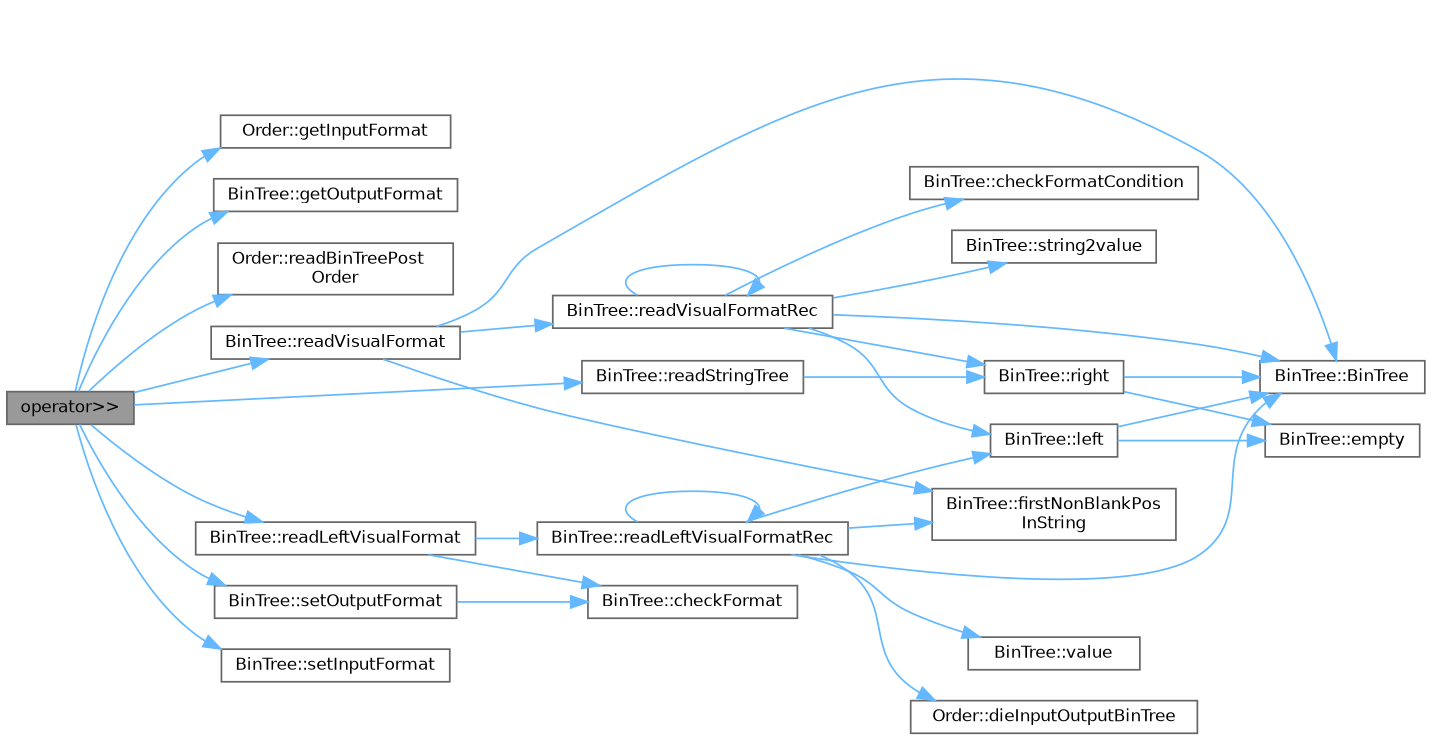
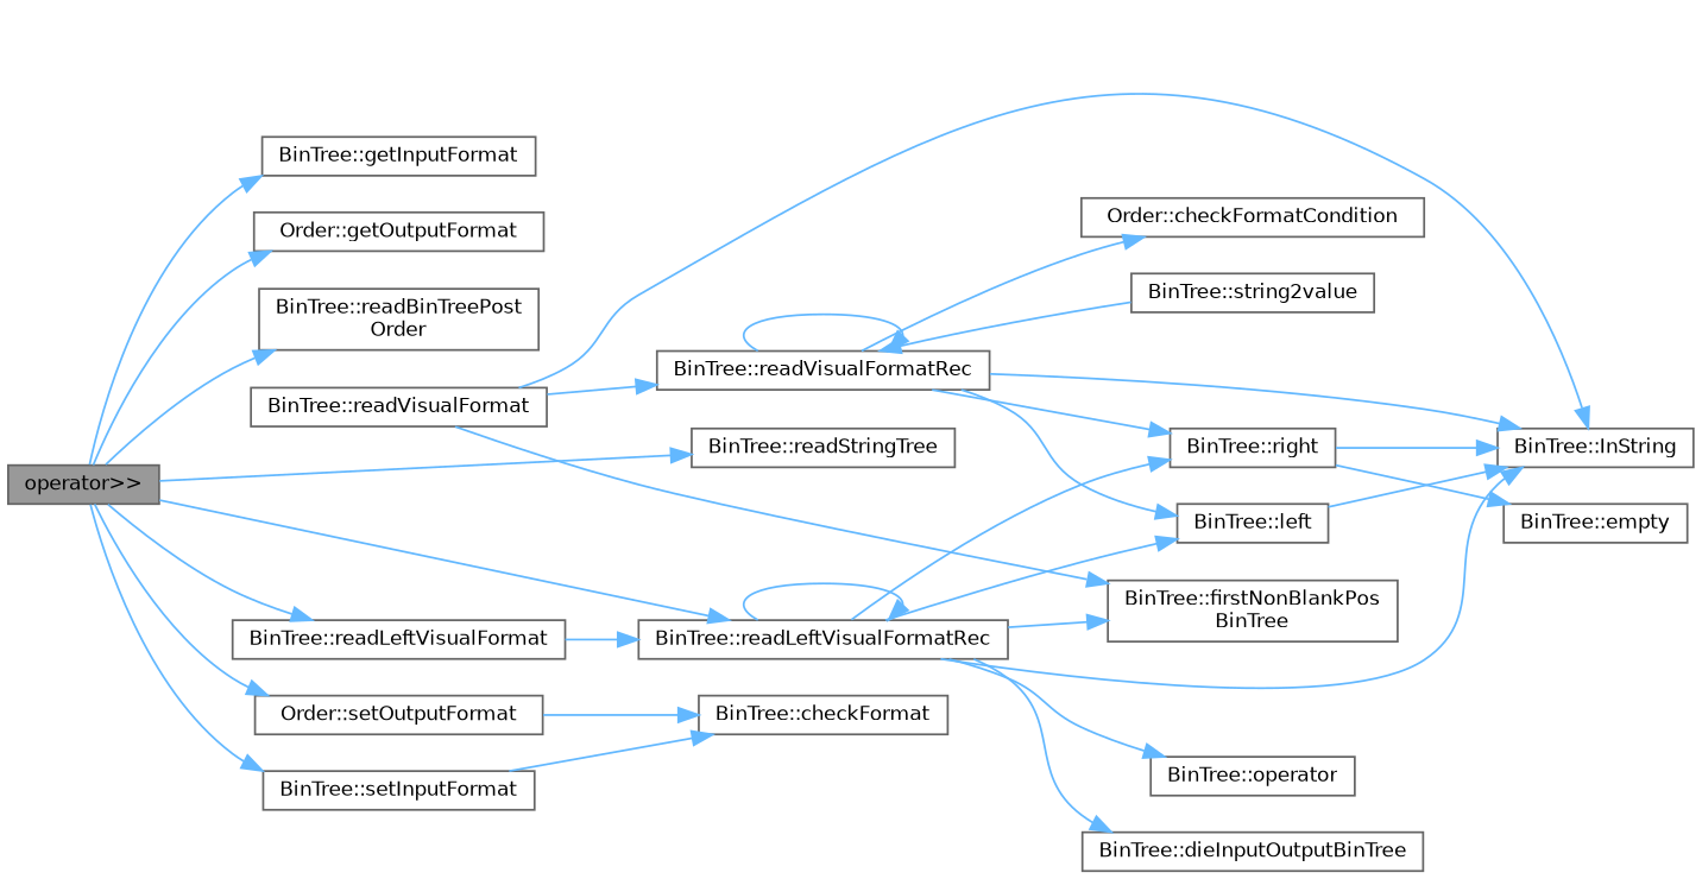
  digraph {
    rankdir=LR
    node [color=grey40 fillcolor=white fontname=Helvetica fontsize=10 shape=box style=filled]
    edge [color=steelblue1 fontname=Helvetica fontsize=10 labelfontname=Helvetica labelfontsize=10 style=solid]
    n1 [color=gray40 fillcolor=grey60 fontcolor=black height=0.2 label="operator\>\>" width=0.4]
-   n2 [height=0.2 label="Order::getInputFormat" width=0.4]
-   n3 [height=0.2 label="BinTree::getOutputFormat" width=0.4]
-   n4 [height=0.2 label="Order::readBinTreePost\lOrder" width=0.4]
+   n2 [height=0.2 label="BinTree::getInputFormat" width=0.4]
+   n3 [height=0.2 label="Order::getOutputFormat" width=0.4]
+   n4 [height=0.2 label="BinTree::readBinTreePost\lOrder" width=0.4]
    n5 [height=0.2 label="BinTree::readLeftVisualFormat" width=0.4]
    n6 [height=0.2 label="BinTree::readStringTree" width=0.4]
    n7 [height=0.2 label="BinTree::readVisualFormat" width=0.4]
    n8 [height=0.2 label="BinTree::setInputFormat" width=0.4]
-   n9 [height=0.2 label="BinTree::setOutputFormat" width=0.4]
+   n9 [height=0.2 label="Order::setOutputFormat" width=0.4]
    n10 [height=0.2 label="BinTree::readLeftVisualFormatRec" width=0.4]
-   n11 [height=0.2 label="BinTree::BinTree" width=0.4]
-   n12 [height=0.2 label="BinTree::firstNonBlankPos\lInString" width=0.4]
+   n11 [height=0.2 label="BinTree::InString" width=0.4]
+   n12 [height=0.2 label="BinTree::firstNonBlankPos\lBinTree" width=0.4]
    n13 [height=0.2 label="BinTree::readVisualFormatRec" width=0.4]
    n14 [height=0.2 label="BinTree::checkFormat" width=0.4]
-   n15 [height=0.2 label="Order::dieInputOutputBinTree" width=0.4]
+   n15 [height=0.2 label="BinTree::dieInputOutputBinTree" width=0.4]
    n16 [height=0.2 label="BinTree::left" width=0.4]
    n17 [height=0.2 label="BinTree::right" width=0.4]
-   n18 [height=0.2 label="BinTree::value" width=0.4]
+   n18 [height=0.2 label="BinTree::operator" width=0.4]
    n19 [height=0.2 label="BinTree::empty" width=0.4]
    n20 [height=0.2 label="BinTree::string2value" width=0.4]
-   n21 [height=0.2 label="BinTree::checkFormatCondition" width=0.4]
+   n21 [height=0.2 label="Order::checkFormatCondition" width=0.4]
    n1 -> n2
    n1 -> n3
    n1 -> n4
    n1 -> n5
    n1 -> n6
-   n1 -> n7
+   n1 -> n10
    n1 -> n8
    n1 -> n9
    n5 -> n10
    n7 -> n11
    n7 -> n12
    n7 -> n13
-   n5 -> n14
+   n8 -> n14
    n9 -> n14
    n10 -> n10
    n10 -> n11
    n10 -> n12
    n10 -> n15
    n10 -> n16
-   n6 -> n17
+   n10 -> n17
    n10 -> n18
    n13 -> n11
    n13 -> n13
    n13 -> n16
    n13 -> n17
-   n13 -> n20
+   n20 -> n13
    n13 -> n21
    n16 -> n11
-   n16 -> n19
    n17 -> n11
    n17 -> n19
  }
